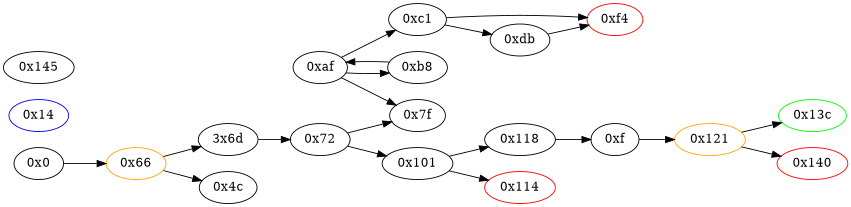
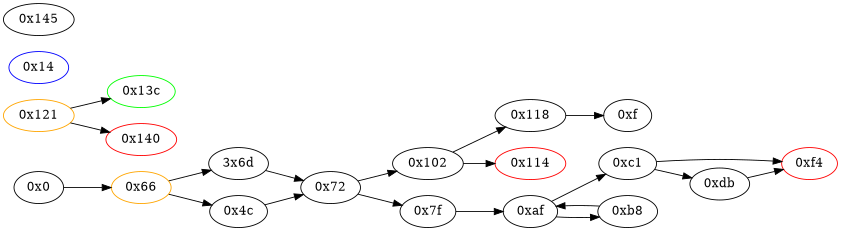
  strict digraph {
    rankdir=LR
    node [fillcolor=white style=filled]
    n1 [color=orange label="0x66"]
    "0x0"
    n3 [label="3x6d"]
    "0x4c"
    n5 [label="0xc1"]
    "0xf4" [color=red]
    "0xdb"
    "0x72"
-   "0x102" [label="0x101"]
+   "0x102"
    "0x7f"
    "0x118"
    "0x114" [color=red]
    "0xaf"
    "0x13c" [color=green]
    "0x121" [color=orange]
    "0x140" [color=red]
    "0xb8"
    "0xf"
    "0x14" [color=blue]
    "0x145"
    n1 -> n3
    n1 -> "0x4c"
    "0x0" -> n1
    n3 -> "0x72"
+   "0x4c" -> "0x72"
    n5 -> "0xf4"
    n5 -> "0xdb"
    "0xdb" -> "0xf4"
    "0x72" -> "0x102"
    "0x72" -> "0x7f"
    "0x102" -> "0x118"
    "0x102" -> "0x114"
-   "0xaf" -> "0x7f"
+   "0x7f" -> "0xaf"
    "0x118" -> "0xf"
    "0xaf" -> n5
    "0xaf" -> "0xb8"
    "0x121" -> "0x13c"
    "0x121" -> "0x140"
    "0xb8" -> "0xaf"
-   "0xf" -> "0x121"
  }
